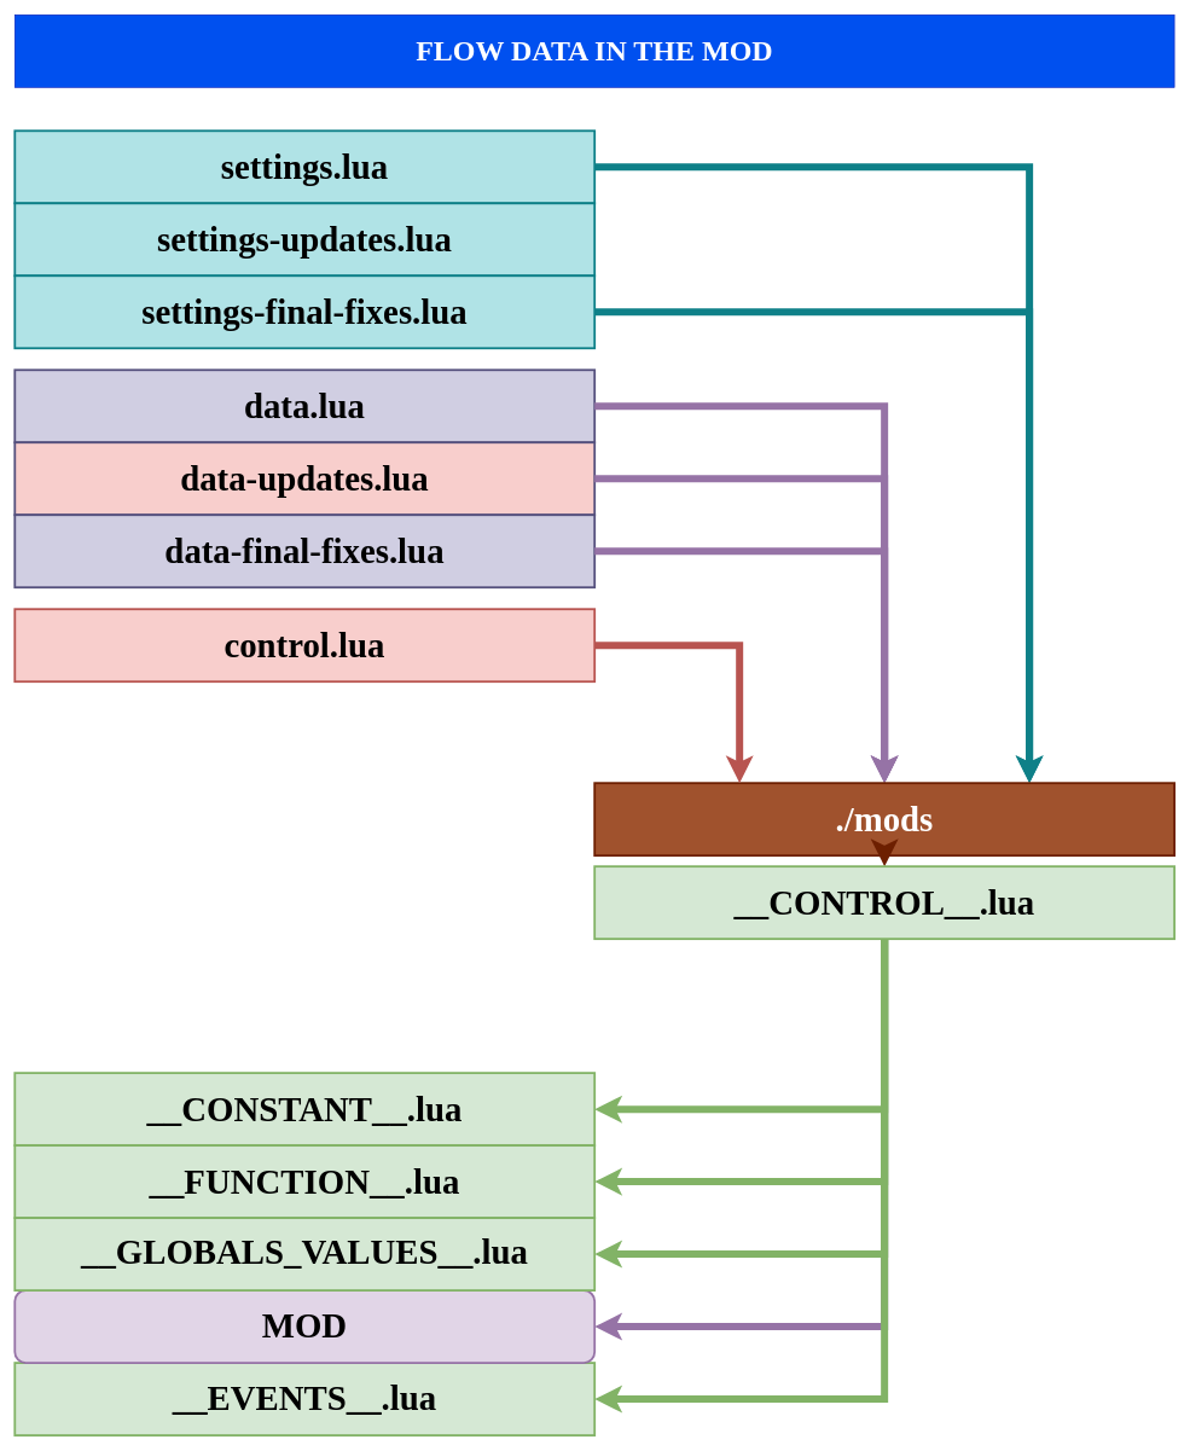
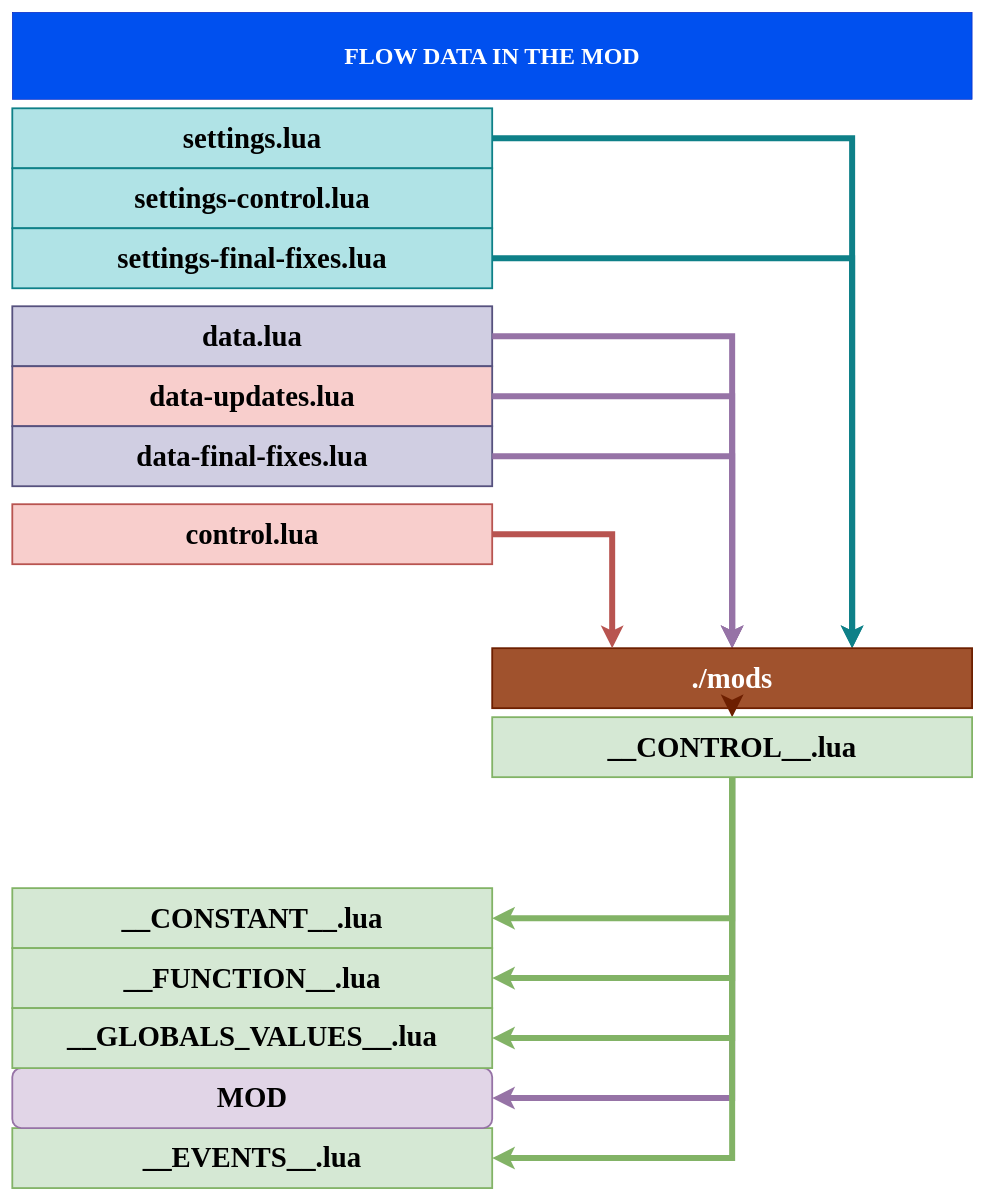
  <mxCell id="0" />
  <mxCell id="1" parent="0" />
- <mxCell id="2" value="&lt;span style=&quot;font-family: &amp;#34;lucida console&amp;#34; ; font-size: 40px ; font-weight: 700&quot;&gt;FLOW DATA IN THE MOD&lt;/span&gt;" style="rounded=0;whiteSpace=wrap;html=1;fillColor=#0050ef;fontColor=#ffffff;strokeColor=#001DBC;" parent="1" vertex="1"><mxGeometry x="20" y="20" width="1600" height="100" as="geometry" /></mxCell>
+ <mxCell id="2" value="&lt;span style=&quot;font-family: &amp;#34;lucida console&amp;#34; ; font-size: 40px ; font-weight: 700&quot;&gt;FLOW DATA IN THE MOD&lt;/span&gt;" style="rounded=0;whiteSpace=wrap;html=1;fillColor=#0050ef;fontColor=#ffffff;strokeColor=#001DBC;" parent="1" vertex="1"><mxGeometry x="20" y="20" width="1600" height="145" as="geometry" /></mxCell>
  <mxCell id="3" value="&lt;h1&gt;&lt;font face=&quot;Lucida Console&quot;&gt;control&lt;/font&gt;.lua&lt;/h1&gt;" style="rounded=0;whiteSpace=wrap;html=1;fontFamily=Lucida Console;fontSize=24;strokeWidth=3;fillColor=#f8cecc;strokeColor=#b85450;" parent="1" vertex="1"><mxGeometry x="20" y="840" width="800" height="100" as="geometry" /></mxCell>
  <mxCell id="4" value="" style="group" parent="1" vertex="1" connectable="0"><mxGeometry x="20" y="180" width="800" height="300" as="geometry" /></mxCell>
  <mxCell id="5" value="&lt;h1 style=&quot;font-family: &amp;#34;helvetica&amp;#34;&quot;&gt;&lt;font face=&quot;Lucida Console&quot;&gt;settings.lua&lt;/font&gt;&lt;/h1&gt;" style="rounded=0;whiteSpace=wrap;html=1;fontFamily=Lucida Console;fontSize=24;strokeWidth=3;fillColor=#b0e3e6;strokeColor=#0e8088;" parent="4" vertex="1"><mxGeometry width="800" height="100" as="geometry" /></mxCell>
- <mxCell id="6" value="&lt;h1 style=&quot;font-family: &amp;#34;helvetica&amp;#34;&quot;&gt;&lt;font face=&quot;Lucida Console&quot;&gt;settings-updates.lua&lt;/font&gt;&lt;/h1&gt;" style="rounded=0;whiteSpace=wrap;html=1;fontFamily=Lucida Console;fontSize=24;strokeWidth=3;fillColor=#b0e3e6;strokeColor=#0e8088;" parent="4" vertex="1"><mxGeometry y="100" width="800" height="100" as="geometry" /></mxCell>
+ <mxCell id="6" value="&lt;h1 style=&quot;font-family: &amp;#34;helvetica&amp;#34;&quot;&gt;&lt;font face=&quot;Lucida Console&quot;&gt;settings-control.lua&lt;/font&gt;&lt;/h1&gt;" style="rounded=0;whiteSpace=wrap;html=1;fontFamily=Lucida Console;fontSize=24;strokeWidth=3;fillColor=#b0e3e6;strokeColor=#0e8088;" parent="4" vertex="1"><mxGeometry y="100" width="800" height="100" as="geometry" /></mxCell>
  <mxCell id="7" value="&lt;h1 style=&quot;font-family: &amp;#34;helvetica&amp;#34;&quot;&gt;&lt;font face=&quot;Lucida Console&quot;&gt;settings-final-fixes.lua&lt;/font&gt;&lt;/h1&gt;" style="rounded=0;whiteSpace=wrap;html=1;fontFamily=Lucida Console;fontSize=24;strokeWidth=3;fillColor=#b0e3e6;strokeColor=#0e8088;" parent="4" vertex="1"><mxGeometry y="200" width="800" height="100" as="geometry" /></mxCell>
  <mxCell id="8" value="" style="group" parent="1" vertex="1" connectable="0"><mxGeometry x="20" y="510" width="800" height="300" as="geometry" /></mxCell>
  <mxCell id="9" value="&lt;h1 style=&quot;font-family: &amp;#34;helvetica&amp;#34;&quot;&gt;&lt;font face=&quot;Lucida Console&quot;&gt;data.lua&lt;/font&gt;&lt;/h1&gt;" style="rounded=0;whiteSpace=wrap;html=1;fontFamily=Lucida Console;fontSize=24;strokeWidth=3;fillColor=#d0cee2;strokeColor=#56517e;" parent="8" vertex="1"><mxGeometry width="800" height="100" as="geometry" /></mxCell>
  <mxCell id="10" value="&lt;h1 style=&quot;font-family: &amp;#34;helvetica&amp;#34;&quot;&gt;&lt;font face=&quot;Lucida Console&quot;&gt;&lt;b&gt;data-updates.&lt;/b&gt;lua&lt;/font&gt;&lt;/h1&gt;" style="rounded=0;whiteSpace=wrap;html=1;fontFamily=Lucida Console;fontSize=24;strokeWidth=3;fillColor=#f8cecc;strokeColor=#56517e;" parent="8" vertex="1"><mxGeometry y="100" width="800" height="100" as="geometry" /></mxCell>
  <mxCell id="11" value="&lt;h1 style=&quot;font-family: &amp;#34;helvetica&amp;#34;&quot;&gt;&lt;font face=&quot;Lucida Console&quot;&gt;&lt;b&gt;data-final-fixes&lt;/b&gt;.lua&lt;/font&gt;&lt;/h1&gt;" style="rounded=0;whiteSpace=wrap;html=1;fontFamily=Lucida Console;fontSize=24;strokeWidth=3;fillColor=#d0cee2;strokeColor=#56517e;" parent="8" vertex="1"><mxGeometry y="200" width="800" height="100" as="geometry" /></mxCell>
  <mxCell id="12" style="edgeStyle=orthogonalEdgeStyle;rounded=0;orthogonalLoop=1;jettySize=auto;html=1;exitX=1;exitY=0.5;exitDx=0;exitDy=0;fontFamily=Lucida Console;fontSize=24;startArrow=none;startFill=0;strokeWidth=10;entryX=0.75;entryY=0;entryDx=0;entryDy=0;fillColor=#b0e3e6;strokeColor=#0e8088;" parent="1" source="5" target="17" edge="1"><mxGeometry relative="1" as="geometry" /></mxCell>
  <mxCell id="13" style="edgeStyle=orthogonalEdgeStyle;rounded=0;orthogonalLoop=1;jettySize=auto;html=1;exitX=1;exitY=0.5;exitDx=0;exitDy=0;fontFamily=Lucida Console;fontSize=24;startArrow=none;startFill=0;strokeWidth=10;entryX=0.5;entryY=0;entryDx=0;entryDy=0;fillColor=#e1d5e7;strokeColor=#9673a6;" parent="1" source="11" target="17" edge="1"><mxGeometry relative="1" as="geometry"><mxPoint x="1210" y="1100" as="targetPoint" /></mxGeometry></mxCell>
  <mxCell id="14" style="edgeStyle=orthogonalEdgeStyle;rounded=0;orthogonalLoop=1;jettySize=auto;html=1;exitX=1;exitY=0.5;exitDx=0;exitDy=0;fontFamily=Lucida Console;fontSize=24;startArrow=none;startFill=0;strokeWidth=10;entryX=0.5;entryY=0;entryDx=0;entryDy=0;fillColor=#e1d5e7;strokeColor=#9673a6;" parent="1" source="10" target="17" edge="1"><mxGeometry relative="1" as="geometry"><mxPoint x="1210" y="1100" as="targetPoint" /></mxGeometry></mxCell>
  <mxCell id="15" style="edgeStyle=orthogonalEdgeStyle;rounded=0;orthogonalLoop=1;jettySize=auto;html=1;exitX=1;exitY=0.5;exitDx=0;exitDy=0;entryX=0.5;entryY=0;entryDx=0;entryDy=0;fontFamily=Lucida Console;fontSize=24;startArrow=none;startFill=0;strokeWidth=10;fillColor=#e1d5e7;strokeColor=#9673a6;" parent="1" source="9" target="17" edge="1"><mxGeometry relative="1" as="geometry" /></mxCell>
  <mxCell id="16" style="edgeStyle=orthogonalEdgeStyle;rounded=0;orthogonalLoop=1;jettySize=auto;html=1;exitX=1;exitY=0.5;exitDx=0;exitDy=0;fontFamily=Lucida Console;fontSize=24;startArrow=none;startFill=0;strokeWidth=10;entryX=0.75;entryY=0;entryDx=0;entryDy=0;fillColor=#b0e3e6;strokeColor=#0e8088;" parent="1" source="7" target="17" edge="1"><mxGeometry relative="1" as="geometry"><mxPoint x="1370" y="1050" as="targetPoint" /></mxGeometry></mxCell>
  <mxCell id="17" value="&lt;h1&gt;./mods&lt;br&gt;&lt;/h1&gt;" style="rounded=0;whiteSpace=wrap;html=1;fontFamily=Lucida Console;fontSize=24;strokeWidth=3;fillColor=#a0522d;strokeColor=#6D1F00;fontColor=#ffffff;" parent="1" vertex="1"><mxGeometry x="820" y="1080" width="800" height="100" as="geometry" /></mxCell>
  <mxCell id="18" style="edgeStyle=orthogonalEdgeStyle;rounded=0;orthogonalLoop=1;jettySize=auto;html=1;exitX=1;exitY=0.5;exitDx=0;exitDy=0;entryX=0.25;entryY=0;entryDx=0;entryDy=0;fontFamily=Lucida Console;fontSize=24;startArrow=none;startFill=0;strokeWidth=10;fillColor=#f8cecc;strokeColor=#b85450;" parent="1" source="3" target="17" edge="1"><mxGeometry relative="1" as="geometry" /></mxCell>
  <mxCell id="19" style="edgeStyle=orthogonalEdgeStyle;rounded=0;orthogonalLoop=1;jettySize=auto;html=1;exitX=0.5;exitY=1;exitDx=0;exitDy=0;entryX=0.5;entryY=0;entryDx=0;entryDy=0;fontFamily=Lucida Console;fontSize=24;startArrow=none;startFill=0;strokeWidth=10;fillColor=#a0522d;strokeColor=#6D1F00;" parent="1" source="17" target="22" edge="1"><mxGeometry relative="1" as="geometry" /></mxCell>
  <mxCell id="20" style="rounded=0;orthogonalLoop=1;jettySize=auto;html=1;entryX=1;entryY=0.5;entryDx=0;entryDy=0;strokeWidth=10;fillColor=#e1d5e7;strokeColor=#9673a6;exitX=0.5;exitY=1;exitDx=0;exitDy=0;edgeStyle=orthogonalEdgeStyle;" parent="1" source="22" target="28" edge="1"><mxGeometry relative="1" as="geometry"><mxPoint x="1240" y="1400" as="sourcePoint" /></mxGeometry></mxCell>
  <mxCell id="21" style="rounded=0;orthogonalLoop=1;jettySize=auto;html=1;exitX=0.5;exitY=1;exitDx=0;exitDy=0;entryX=1;entryY=0.5;entryDx=0;entryDy=0;strokeWidth=10;fillColor=#d5e8d4;strokeColor=#82b366;edgeStyle=orthogonalEdgeStyle;" parent="1" source="22" target="27" edge="1"><mxGeometry relative="1" as="geometry" /></mxCell>
  <mxCell id="22" value="&lt;h1&gt;__CONTROL__.lua&lt;/h1&gt;" style="rounded=0;whiteSpace=wrap;html=1;fontFamily=Lucida Console;fontSize=24;strokeWidth=3;fillColor=#d5e8d4;strokeColor=#82b366;" parent="1" vertex="1"><mxGeometry x="820" y="1195" width="800" height="100" as="geometry" /></mxCell>
  <mxCell id="23" style="rounded=0;orthogonalLoop=1;jettySize=auto;html=1;exitX=0.5;exitY=1;exitDx=0;exitDy=0;entryX=1;entryY=0.5;entryDx=0;entryDy=0;strokeWidth=10;fillColor=#d5e8d4;strokeColor=#82b366;edgeStyle=orthogonalEdgeStyle;" parent="1" source="22" target="29" edge="1"><mxGeometry relative="1" as="geometry" /></mxCell>
  <mxCell id="24" style="rounded=0;orthogonalLoop=1;jettySize=auto;html=1;exitX=0.5;exitY=1;exitDx=0;exitDy=0;entryX=1;entryY=0.5;entryDx=0;entryDy=0;fillColor=#d5e8d4;strokeColor=#82b366;strokeWidth=10;edgeStyle=orthogonalEdgeStyle;" parent="1" source="22" target="30" edge="1"><mxGeometry relative="1" as="geometry" /></mxCell>
  <mxCell id="25" style="rounded=0;orthogonalLoop=1;jettySize=auto;html=1;exitX=0.5;exitY=1;exitDx=0;exitDy=0;entryX=1;entryY=0.5;entryDx=0;entryDy=0;fillColor=#d5e8d4;strokeColor=#82b366;strokeWidth=10;edgeStyle=orthogonalEdgeStyle;" parent="1" source="22" target="31" edge="1"><mxGeometry relative="1" as="geometry" /></mxCell>
  <mxCell id="26" value="" style="group" parent="1" vertex="1" connectable="0"><mxGeometry x="20" y="1480" width="800" height="500" as="geometry" /></mxCell>
  <mxCell id="27" value="&lt;h1&gt;&lt;font face=&quot;Lucida Console&quot;&gt;__EVENTS__.lua&lt;/font&gt;&lt;/h1&gt;" style="rounded=0;whiteSpace=wrap;html=1;fontFamily=Courier New;fontSize=24;strokeWidth=3;fillColor=#d5e8d4;strokeColor=#82b366;fontStyle=1" parent="26" vertex="1"><mxGeometry y="400" width="800" height="100" as="geometry" /></mxCell>
  <mxCell id="28" value="&lt;h1&gt;&lt;font face=&quot;Lucida Console&quot;&gt;MOD&lt;/font&gt;&lt;/h1&gt;" style="whiteSpace=wrap;html=1;fontFamily=Courier New;fontSize=24;strokeWidth=3;fillColor=#e1d5e7;strokeColor=#9673a6;fontStyle=1;rounded=1;" parent="26" vertex="1"><mxGeometry y="300" width="800" height="100" as="geometry" /></mxCell>
  <mxCell id="29" value="&lt;h1&gt;__CONSTANT__.lua&lt;/h1&gt;" style="rounded=0;whiteSpace=wrap;html=1;fontFamily=Lucida Console;fontSize=24;strokeWidth=3;fillColor=#d5e8d4;strokeColor=#82b366;" parent="26" vertex="1"><mxGeometry width="800" height="100" as="geometry" /></mxCell>
  <mxCell id="30" value="&lt;h1&gt;__FUNCTION__.lua&lt;/h1&gt;" style="rounded=0;whiteSpace=wrap;html=1;fontFamily=Lucida Console;fontSize=24;strokeWidth=3;fillColor=#d5e8d4;strokeColor=#82b366;" parent="26" vertex="1"><mxGeometry y="100" width="800" height="100" as="geometry" /></mxCell>
  <mxCell id="31" value="&lt;h1&gt;&lt;font style=&quot;line-height: 0.1&quot; face=&quot;Lucida Console&quot;&gt;&lt;font&gt;__GLOBALS&lt;/font&gt;_VALUES__.lua&lt;/font&gt;&lt;/h1&gt;" style="rounded=0;whiteSpace=wrap;html=1;fontFamily=Courier New;fontSize=24;strokeWidth=3;fillColor=#d5e8d4;strokeColor=#82b366;fontStyle=1" parent="26" vertex="1"><mxGeometry y="200" width="800" height="100" as="geometry" /></mxCell>
